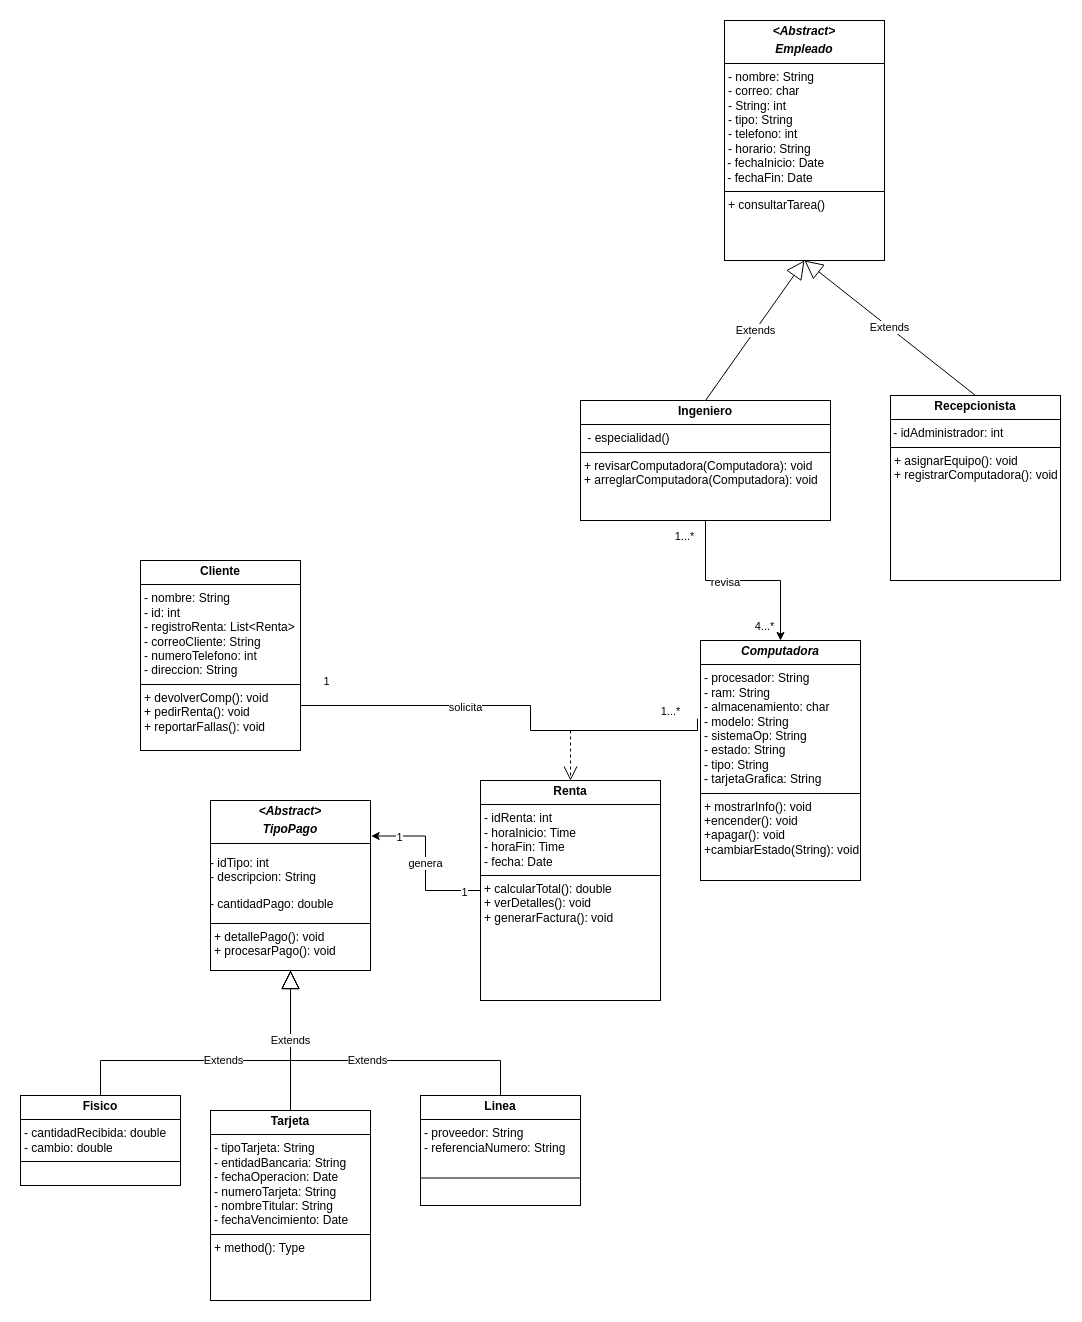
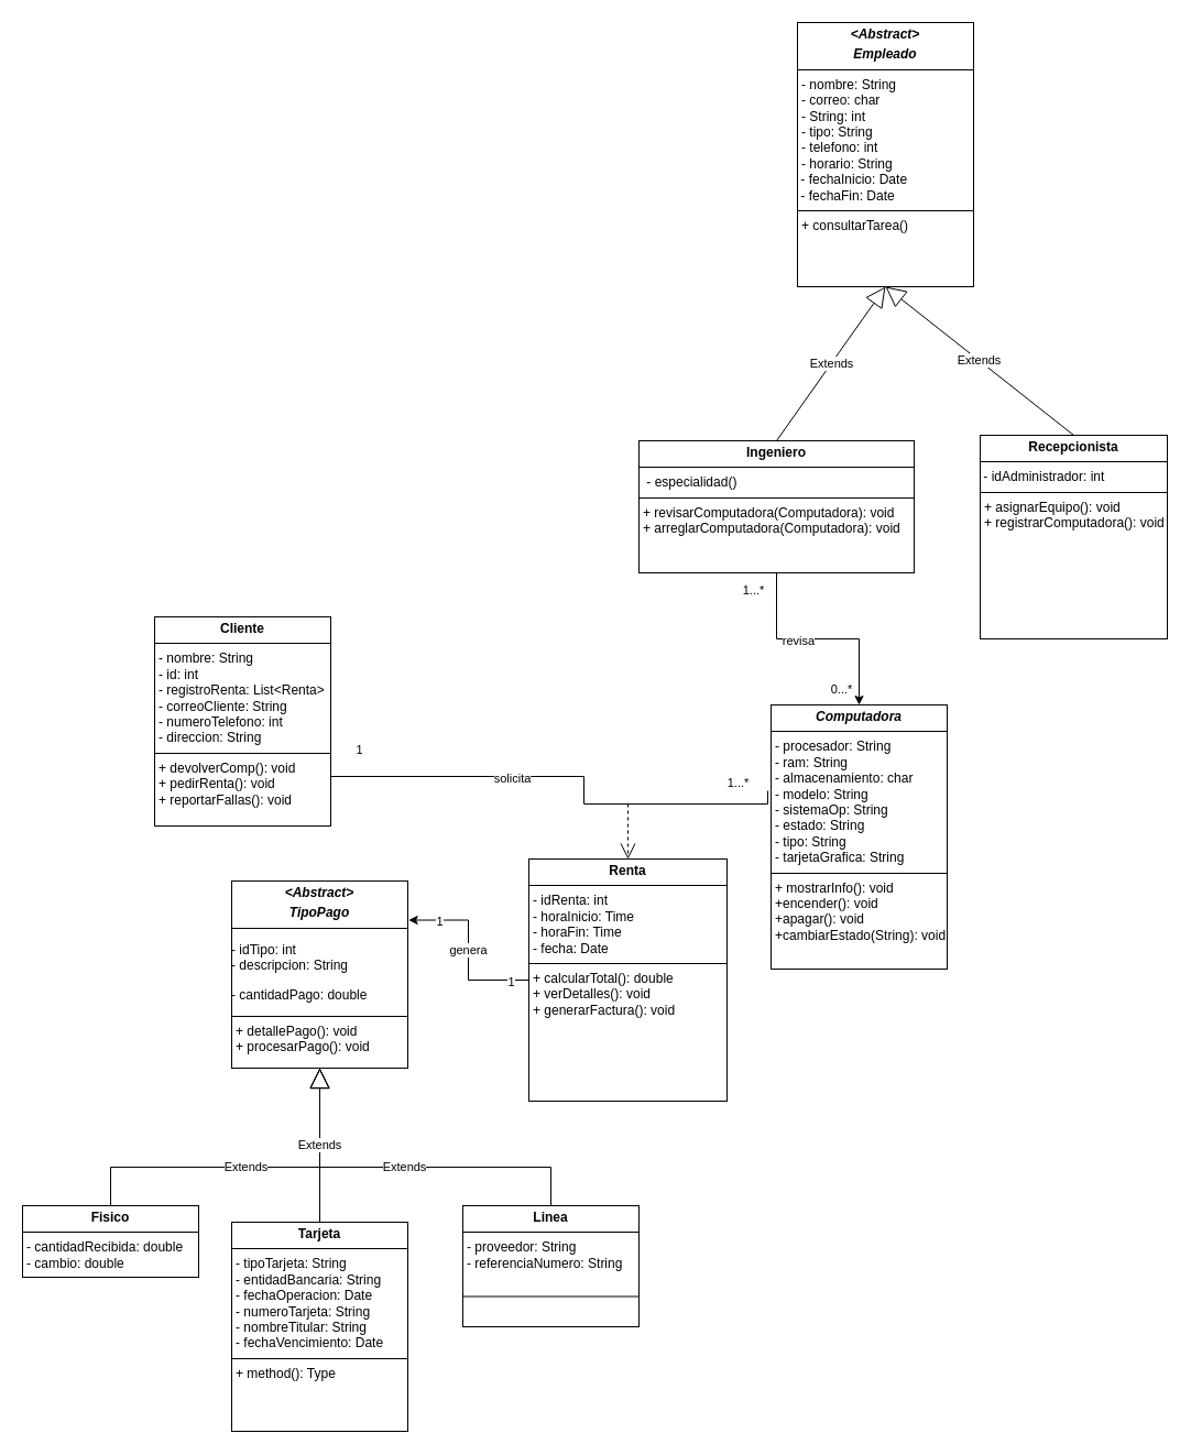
  <mxCell id="0" />
  <mxCell id="1" parent="0" />
  <mxCell id="2" value="&lt;p style=&quot;margin:0px;margin-top:4px;text-align:center;&quot;&gt;&lt;b&gt;Recepcionista&lt;/b&gt;&lt;/p&gt;&lt;hr size=&quot;1&quot; style=&quot;border-style:solid;&quot;&gt;&lt;span style=&quot;background-color: transparent; color: light-dark(rgb(0, 0, 0), rgb(255, 255, 255));&quot;&gt;&amp;nbsp;- idAdministrador: int&lt;/span&gt;&lt;div&gt;&lt;hr size=&quot;1&quot; style=&quot;border-style:solid;&quot;&gt;&lt;p style=&quot;margin:0px;margin-left:4px;&quot;&gt;+ asignarEquipo(): void&lt;/p&gt;&lt;p style=&quot;margin:0px;margin-left:4px;&quot;&gt;+ registrarComputadora(): void&lt;/p&gt;&lt;/div&gt;" style="verticalAlign=top;align=left;overflow=fill;html=1;whiteSpace=wrap;" parent="1" vertex="1"><mxGeometry x="890" y="395" width="170" height="185" as="geometry" /></mxCell>
  <mxCell id="3" value="&lt;p style=&quot;margin:0px;margin-top:4px;text-align:center;&quot;&gt;&lt;b&gt;&lt;i&gt;&amp;lt;Abstract&amp;gt;&lt;/i&gt;&lt;/b&gt;&lt;/p&gt;&lt;p style=&quot;margin:0px;margin-top:4px;text-align:center;&quot;&gt;&lt;b&gt;&lt;i&gt;TipoPago&lt;/i&gt;&lt;/b&gt;&lt;/p&gt;&lt;hr size=&quot;1&quot; style=&quot;border-style:solid;&quot;&gt;&lt;p data-pm-slice=&quot;1 1 []&quot;&gt;- idTipo: int&lt;br&gt;&lt;span style=&quot;background-color: transparent; color: light-dark(rgb(0, 0, 0), rgb(255, 255, 255));&quot;&gt;- descripcion: String&lt;/span&gt;&lt;/p&gt;&lt;p data-pm-slice=&quot;1 1 []&quot;&gt;&lt;span style=&quot;background-color: transparent; color: light-dark(rgb(0, 0, 0), rgb(255, 255, 255));&quot;&gt;- cantidadPago: double&lt;/span&gt;&lt;/p&gt;&lt;hr size=&quot;1&quot; style=&quot;border-style:solid;&quot;&gt;&lt;p style=&quot;margin:0px;margin-left:4px;&quot;&gt;+ detallePago(): void&lt;/p&gt;&lt;p style=&quot;margin:0px;margin-left:4px;&quot;&gt;+ procesarPago(): void&lt;/p&gt;" style="verticalAlign=top;align=left;overflow=fill;html=1;whiteSpace=wrap;" parent="1" vertex="1"><mxGeometry x="210" y="800" width="160" height="170" as="geometry" /></mxCell>
  <mxCell id="4" value="&lt;p style=&quot;margin:0px;margin-top:4px;text-align:center;&quot;&gt;&lt;b&gt;Cliente&lt;/b&gt;&lt;/p&gt;&lt;hr size=&quot;1&quot; style=&quot;border-style:solid;&quot;&gt;&lt;p style=&quot;margin:0px;margin-left:4px;&quot;&gt;- nombre: String&lt;/p&gt;&lt;p style=&quot;margin:0px;margin-left:4px;&quot;&gt;- id: int&lt;/p&gt;&lt;p style=&quot;margin:0px;margin-left:4px;&quot;&gt;- registroRenta: List&amp;lt;Renta&amp;gt;&lt;/p&gt;&lt;p style=&quot;margin:0px;margin-left:4px;&quot;&gt;- correoCliente: String&lt;/p&gt;&lt;p style=&quot;margin:0px;margin-left:4px;&quot;&gt;- numeroTelefono: int&lt;/p&gt;&lt;p style=&quot;margin:0px;margin-left:4px;&quot;&gt;- direccion: String&lt;/p&gt;&lt;hr size=&quot;1&quot; style=&quot;border-style:solid;&quot;&gt;&lt;p style=&quot;margin:0px;margin-left:4px;&quot;&gt;+ devolverComp(): void&lt;/p&gt;&lt;p style=&quot;margin:0px;margin-left:4px;&quot;&gt;+ pedirRenta(): void&lt;/p&gt;&lt;p style=&quot;margin:0px;margin-left:4px;&quot;&gt;+ reportarFallas(): void&lt;/p&gt;" style="verticalAlign=top;align=left;overflow=fill;html=1;whiteSpace=wrap;" parent="1" vertex="1"><mxGeometry x="140" y="560" width="160" height="190" as="geometry" /></mxCell>
  <mxCell id="5" value="&lt;p style=&quot;margin:0px;margin-top:4px;text-align:center;&quot;&gt;&lt;b&gt;&lt;i&gt;&amp;lt;Abstract&amp;gt;&lt;/i&gt;&lt;/b&gt;&lt;/p&gt;&lt;p style=&quot;margin:0px;margin-top:4px;text-align:center;&quot;&gt;&lt;b&gt;&lt;i&gt;Empleado&lt;/i&gt;&lt;/b&gt;&lt;/p&gt;&lt;hr size=&quot;1&quot; style=&quot;border-style:solid;&quot;&gt;&lt;p style=&quot;margin:0px;margin-left:4px;&quot;&gt;&lt;span style=&quot;background-color: transparent; color: light-dark(rgb(0, 0, 0), rgb(255, 255, 255));&quot;&gt;- nombre: String&lt;/span&gt;&lt;/p&gt;&lt;p style=&quot;margin:0px;margin-left:4px;&quot;&gt;- correo: char&lt;/p&gt;&lt;p style=&quot;margin:0px;margin-left:4px;&quot;&gt;- String: int&lt;/p&gt;&lt;p style=&quot;margin:0px;margin-left:4px;&quot;&gt;- tipo: String&lt;/p&gt;&lt;p style=&quot;margin:0px;margin-left:4px;&quot;&gt;- telefono: int&lt;/p&gt;&lt;p style=&quot;margin:0px;margin-left:4px;&quot;&gt;- horario: String&lt;br&gt;&lt;/p&gt;&lt;div&gt;&lt;span style=&quot;background-color: transparent; color: light-dark(rgb(0, 0, 0), rgb(255, 255, 255));&quot;&gt;&amp;nbsp;- fechaInicio: Date&lt;/span&gt;&lt;/div&gt;&lt;div&gt;&lt;span style=&quot;background-color: transparent; color: light-dark(rgb(0, 0, 0), rgb(255, 255, 255));&quot;&gt;&amp;nbsp;- fechaFin: Date&lt;/span&gt;&lt;/div&gt;&lt;hr size=&quot;1&quot; style=&quot;border-style:solid;&quot;&gt;&lt;p style=&quot;margin:0px;margin-left:4px;&quot;&gt;+ consultarTarea()&lt;/p&gt;" style="verticalAlign=top;align=left;overflow=fill;html=1;whiteSpace=wrap;" parent="1" vertex="1"><mxGeometry x="724" y="20" width="160" height="240" as="geometry" /></mxCell>
  <mxCell id="6" value="&lt;p style=&quot;margin:0px;margin-top:4px;text-align:center;&quot;&gt;&lt;b&gt;Renta&lt;/b&gt;&lt;/p&gt;&lt;hr size=&quot;1&quot; style=&quot;border-style:solid;&quot;&gt;&lt;p style=&quot;margin:0px;margin-left:4px;&quot;&gt;- idRenta: int&lt;/p&gt;&lt;p style=&quot;margin:0px;margin-left:4px;&quot;&gt;- horaInicio: Time&lt;/p&gt;&lt;p style=&quot;margin:0px;margin-left:4px;&quot;&gt;- horaFin: Time&lt;/p&gt;&lt;p style=&quot;margin:0px;margin-left:4px;&quot;&gt;- fecha: Date&lt;/p&gt;&lt;hr size=&quot;1&quot; style=&quot;border-style:solid;&quot;&gt;&lt;p style=&quot;margin:0px;margin-left:4px;&quot;&gt;+ calcularTotal(): double&lt;/p&gt;&lt;p style=&quot;margin:0px;margin-left:4px;&quot;&gt;+ verDetalles(): void&lt;/p&gt;&lt;p style=&quot;margin:0px;margin-left:4px;&quot;&gt;+ generarFactura(): void&lt;/p&gt;" style="verticalAlign=top;align=left;overflow=fill;html=1;whiteSpace=wrap;" parent="1" vertex="1"><mxGeometry x="480" y="780" width="180" height="220" as="geometry" /></mxCell>
  <mxCell id="7" value="&lt;p style=&quot;margin:0px;margin-top:4px;text-align:center;&quot;&gt;&lt;b style=&quot;background-color: transparent; color: light-dark(rgb(0, 0, 0), rgb(255, 255, 255));&quot;&gt;&lt;i&gt;Computadora&lt;/i&gt;&lt;/b&gt;&lt;/p&gt;&lt;hr size=&quot;1&quot; style=&quot;border-style:solid;&quot;&gt;&lt;p style=&quot;margin:0px;margin-left:4px;&quot;&gt;- procesador: String&lt;/p&gt;&lt;p style=&quot;margin:0px;margin-left:4px;&quot;&gt;- ram: String&lt;/p&gt;&lt;p style=&quot;margin:0px;margin-left:4px;&quot;&gt;- almacenamiento: char&lt;/p&gt;&lt;p style=&quot;margin:0px;margin-left:4px;&quot;&gt;- modelo: String&lt;/p&gt;&lt;p style=&quot;margin:0px;margin-left:4px;&quot;&gt;- sistemaOp: String&lt;/p&gt;&lt;p style=&quot;margin:0px;margin-left:4px;&quot;&gt;- estado: String&lt;/p&gt;&lt;p style=&quot;margin:0px;margin-left:4px;&quot;&gt;- tipo: String&lt;/p&gt;&lt;p style=&quot;margin:0px;margin-left:4px;&quot;&gt;- tarjetaGrafica: String&lt;/p&gt;&lt;hr size=&quot;1&quot; style=&quot;border-style:solid;&quot;&gt;&lt;p style=&quot;margin:0px;margin-left:4px;&quot;&gt;+ mostrarInfo(): void&lt;/p&gt;&lt;p style=&quot;margin:0px;margin-left:4px;&quot;&gt;+encender(): void&lt;/p&gt;&lt;p style=&quot;margin:0px;margin-left:4px;&quot;&gt;+apagar(): void&lt;/p&gt;&lt;p style=&quot;margin:0px;margin-left:4px;&quot;&gt;+cambiarEstado(String): void&lt;/p&gt;" style="verticalAlign=top;align=left;overflow=fill;html=1;whiteSpace=wrap;" parent="1" vertex="1"><mxGeometry x="700" y="640" width="160" height="240" as="geometry" /></mxCell>
  <mxCell id="8" style="edgeStyle=orthogonalEdgeStyle;rounded=0;orthogonalLoop=1;jettySize=auto;html=1;exitX=0.5;exitY=1;exitDx=0;exitDy=0;entryX=0.5;entryY=0;entryDx=0;entryDy=0;" parent="1" source="10" target="7" edge="1"><mxGeometry relative="1" as="geometry" /></mxCell>
  <mxCell id="9" value="revisa" style="edgeLabel;html=1;align=center;verticalAlign=middle;resizable=0;points=[];" vertex="1" connectable="0" parent="8"><mxGeometry x="-0.192" y="-1" relative="1" as="geometry"><mxPoint as="offset" /></mxGeometry></mxCell>
  <mxCell id="10" value="&lt;p style=&quot;margin:0px;margin-top:4px;text-align:center;&quot;&gt;&lt;b&gt;Ingeniero&lt;/b&gt;&lt;/p&gt;&lt;hr size=&quot;1&quot; style=&quot;border-style:solid;&quot;&gt;&lt;p style=&quot;margin:0px;margin-left:4px;&quot;&gt;&amp;nbsp;- especialidad()&lt;/p&gt;&lt;hr size=&quot;1&quot; style=&quot;border-style:solid;&quot;&gt;&lt;p style=&quot;margin:0px;margin-left:4px;&quot;&gt;+ revisarComputadora(Computadora): void&lt;/p&gt;&lt;p style=&quot;margin:0px;margin-left:4px;&quot;&gt;+ arreglarComputadora(Computadora): void&lt;/p&gt;" style="verticalAlign=top;align=left;overflow=fill;html=1;whiteSpace=wrap;" parent="1" vertex="1"><mxGeometry x="580" y="400" width="250" height="120" as="geometry" /></mxCell>
  <mxCell id="11" value="&lt;p style=&quot;margin:0px;margin-top:4px;text-align:center;&quot;&gt;&lt;b&gt;Linea&lt;/b&gt;&lt;/p&gt;&lt;hr size=&quot;1&quot; style=&quot;border-style:solid;&quot;&gt;&lt;p style=&quot;margin:0px;margin-left:4px;&quot;&gt;- proveedor: String&lt;/p&gt;&lt;p style=&quot;margin:0px;margin-left:4px;&quot;&gt;- referenciaNumero: String&lt;/p&gt;" style="verticalAlign=top;align=left;overflow=fill;html=1;whiteSpace=wrap;" parent="1" vertex="1"><mxGeometry x="420" y="1095" width="160" height="110" as="geometry" /></mxCell>
- <mxCell id="12" value="&lt;p style=&quot;margin:0px;margin-top:4px;text-align:center;&quot;&gt;&lt;b&gt;Fisico&lt;/b&gt;&lt;/p&gt;&lt;hr size=&quot;1&quot; style=&quot;border-style:solid;&quot;&gt;&lt;p style=&quot;margin:0px;margin-left:4px;&quot;&gt;- cantidadRecibida: double&lt;/p&gt;&lt;p style=&quot;margin:0px;margin-left:4px;&quot;&gt;- cambio: double&lt;/p&gt;&lt;hr size=&quot;1&quot; style=&quot;border-style:solid;&quot;&gt;&lt;p style=&quot;margin:0px;margin-left:4px;&quot;&gt;&lt;br&gt;&lt;/p&gt;" style="verticalAlign=top;align=left;overflow=fill;html=1;whiteSpace=wrap;" parent="1" vertex="1"><mxGeometry x="20" y="1095" width="160" height="90" as="geometry" /></mxCell>
+ <mxCell id="12" value="&lt;p style=&quot;margin:0px;margin-top:4px;text-align:center;&quot;&gt;&lt;b&gt;Fisico&lt;/b&gt;&lt;/p&gt;&lt;hr size=&quot;1&quot; style=&quot;border-style:solid;&quot;&gt;&lt;p style=&quot;margin:0px;margin-left:4px;&quot;&gt;- cantidadRecibida: double&lt;/p&gt;&lt;p style=&quot;margin:0px;margin-left:4px;&quot;&gt;- cambio: double&lt;/p&gt;&lt;hr size=&quot;1&quot; style=&quot;border-style:solid;&quot;&gt;&lt;p style=&quot;margin:0px;margin-left:4px;&quot;&gt;&lt;br&gt;&lt;/p&gt;" style="verticalAlign=top;align=left;overflow=fill;html=1;whiteSpace=wrap;" parent="1" vertex="1"><mxGeometry x="20" y="1095" width="160" height="65" as="geometry" /></mxCell>
  <mxCell id="13" value="Extends" style="endArrow=block;endSize=16;endFill=0;html=1;rounded=0;exitX=0.5;exitY=0;exitDx=0;exitDy=0;entryX=0.5;entryY=1;entryDx=0;entryDy=0;" parent="1" source="12" target="3" edge="1"><mxGeometry width="160" relative="1" as="geometry"><mxPoint x="680" y="910" as="sourcePoint" /><mxPoint x="140" y="1020" as="targetPoint" /><Array as="points"><mxPoint x="100" y="1060" /><mxPoint x="290" y="1060" /></Array></mxGeometry></mxCell>
  <mxCell id="14" value="Extends" style="endArrow=block;endSize=16;endFill=0;html=1;rounded=0;exitX=0.5;exitY=0;exitDx=0;exitDy=0;entryX=0.5;entryY=1;entryDx=0;entryDy=0;" parent="1" source="11" edge="1" target="3"><mxGeometry width="160" relative="1" as="geometry"><mxPoint x="680" y="910" as="sourcePoint" /><mxPoint x="340" y="1020" as="targetPoint" /><Array as="points"><mxPoint x="500" y="1060" /><mxPoint x="290" y="1060" /></Array></mxGeometry></mxCell>
  <mxCell id="15" value="" style="endArrow=none;html=1;edgeStyle=orthogonalEdgeStyle;rounded=0;exitX=1;exitY=0.5;exitDx=0;exitDy=0;entryX=-0.019;entryY=0.325;entryDx=0;entryDy=0;entryPerimeter=0;" parent="1" source="4" target="7" edge="1"><mxGeometry relative="1" as="geometry"><mxPoint x="810" y="930" as="sourcePoint" /><mxPoint x="520" y="600" as="targetPoint" /><Array as="points"><mxPoint x="300" y="705" /><mxPoint x="530" y="705" /><mxPoint x="530" y="730" /><mxPoint x="697" y="730" /></Array></mxGeometry></mxCell>
  <mxCell id="16" value="1...*" style="edgeLabel;html=1;align=center;verticalAlign=middle;resizable=0;points=[];" parent="15" vertex="1" connectable="0"><mxGeometry x="-0.081" y="2" relative="1" as="geometry"><mxPoint x="197" y="7" as="offset" /></mxGeometry></mxCell>
  <mxCell id="17" value="solicita" style="edgeLabel;html=1;align=center;verticalAlign=middle;resizable=0;points=[];" vertex="1" connectable="0" parent="15"><mxGeometry x="-0.114" y="-1" relative="1" as="geometry"><mxPoint as="offset" /></mxGeometry></mxCell>
  <mxCell id="18" value="1" style="edgeLabel;html=1;align=center;verticalAlign=middle;resizable=0;points=[];" vertex="1" connectable="0" parent="15"><mxGeometry x="-0.691" y="-2" relative="1" as="geometry"><mxPoint y="-27" as="offset" /></mxGeometry></mxCell>
  <mxCell id="19" value="" style="endArrow=open;endSize=12;dashed=1;html=1;rounded=0;entryX=0.5;entryY=0;entryDx=0;entryDy=0;" parent="1" target="6" edge="1"><mxGeometry width="160" relative="1" as="geometry"><mxPoint x="570" y="730" as="sourcePoint" /><mxPoint x="970" y="930" as="targetPoint" /></mxGeometry></mxCell>
  <mxCell id="20" value="" style="endArrow=none;html=1;rounded=0;entryX=1;entryY=0.75;entryDx=0;entryDy=0;exitX=0;exitY=0.75;exitDx=0;exitDy=0;" parent="1" source="11" target="11" edge="1"><mxGeometry width="50" height="50" relative="1" as="geometry"><mxPoint x="439" y="1155" as="sourcePoint" /><mxPoint x="600" y="1115" as="targetPoint" /><Array as="points" /></mxGeometry></mxCell>
  <mxCell id="21" style="edgeStyle=orthogonalEdgeStyle;rounded=0;orthogonalLoop=1;jettySize=auto;html=1;exitX=0.5;exitY=1;exitDx=0;exitDy=0;" parent="1" source="11" target="11" edge="1"><mxGeometry relative="1" as="geometry" /></mxCell>
  <mxCell id="22" value="1...*" style="edgeLabel;html=1;align=center;verticalAlign=middle;resizable=0;points=[];" parent="1" vertex="1" connectable="0"><mxGeometry x="410" y="540" as="geometry"><mxPoint x="273" y="-5" as="offset" /></mxGeometry></mxCell>
- <mxCell id="23" value="4...*" style="edgeLabel;html=1;align=center;verticalAlign=middle;resizable=0;points=[];" parent="1" vertex="1" connectable="0"><mxGeometry x="490" y="630" as="geometry"><mxPoint x="273" y="-5" as="offset" /></mxGeometry></mxCell>
+ <mxCell id="23" value="0...*" style="edgeLabel;html=1;align=center;verticalAlign=middle;resizable=0;points=[];" parent="1" vertex="1" connectable="0"><mxGeometry x="490" y="630" as="geometry"><mxPoint x="273" y="-5" as="offset" /></mxGeometry></mxCell>
  <mxCell id="24" style="edgeStyle=orthogonalEdgeStyle;rounded=0;orthogonalLoop=1;jettySize=auto;html=1;exitX=0;exitY=0.5;exitDx=0;exitDy=0;entryX=1.004;entryY=0.209;entryDx=0;entryDy=0;entryPerimeter=0;" edge="1" parent="1" source="6" target="3"><mxGeometry relative="1" as="geometry" /></mxCell>
  <mxCell id="25" value="genera" style="edgeLabel;html=1;align=center;verticalAlign=middle;resizable=0;points=[];" vertex="1" connectable="0" parent="24"><mxGeometry x="0.01" y="1" relative="1" as="geometry"><mxPoint as="offset" /></mxGeometry></mxCell>
  <mxCell id="26" value="1" style="edgeLabel;html=1;align=center;verticalAlign=middle;resizable=0;points=[];" vertex="1" connectable="0" parent="24"><mxGeometry x="-0.797" y="1" relative="1" as="geometry"><mxPoint as="offset" /></mxGeometry></mxCell>
  <mxCell id="27" value="1" style="edgeLabel;html=1;align=center;verticalAlign=middle;resizable=0;points=[];" vertex="1" connectable="0" parent="24"><mxGeometry x="0.658" y="1" relative="1" as="geometry"><mxPoint as="offset" /></mxGeometry></mxCell>
  <mxCell id="28" value="&lt;p style=&quot;margin:0px;margin-top:4px;text-align:center;&quot;&gt;&lt;b&gt;Tarjeta&lt;/b&gt;&lt;/p&gt;&lt;hr size=&quot;1&quot; style=&quot;border-style:solid;&quot;&gt;&lt;p style=&quot;margin:0px;margin-left:4px;&quot;&gt;- tipoTarjeta: String&lt;/p&gt;&lt;p style=&quot;margin:0px;margin-left:4px;&quot;&gt;- entidadBancaria: String&lt;/p&gt;&lt;p style=&quot;margin:0px;margin-left:4px;&quot;&gt;- fechaOperacion: Date&lt;/p&gt;&lt;p style=&quot;margin:0px;margin-left:4px;&quot;&gt;- numeroTarjeta: String&lt;/p&gt;&lt;p style=&quot;margin:0px;margin-left:4px;&quot;&gt;- nombreTitular: String&lt;/p&gt;&lt;p style=&quot;margin:0px;margin-left:4px;&quot;&gt;- fechaVencimiento: Date&lt;/p&gt;&lt;hr size=&quot;1&quot; style=&quot;border-style:solid;&quot;&gt;&lt;p style=&quot;margin:0px;margin-left:4px;&quot;&gt;+ method(): Type&lt;/p&gt;" style="verticalAlign=top;align=left;overflow=fill;html=1;whiteSpace=wrap;" vertex="1" parent="1"><mxGeometry x="210" y="1110" width="160" height="190" as="geometry" /></mxCell>
  <mxCell id="29" value="Extends" style="endArrow=block;endSize=16;endFill=0;html=1;rounded=0;entryX=0.5;entryY=1;entryDx=0;entryDy=0;exitX=0.5;exitY=0;exitDx=0;exitDy=0;" edge="1" parent="1" source="28" target="3"><mxGeometry width="160" relative="1" as="geometry"><mxPoint x="470" y="1120" as="sourcePoint" /><mxPoint x="340" y="1000" as="targetPoint" /></mxGeometry></mxCell>
  <mxCell id="30" value="Extends" style="endArrow=block;endSize=16;endFill=0;html=1;rounded=0;entryX=0.5;entryY=1;entryDx=0;entryDy=0;exitX=0.5;exitY=0;exitDx=0;exitDy=0;" edge="1" parent="1" source="10" target="5"><mxGeometry width="160" relative="1" as="geometry"><mxPoint x="610" y="330" as="sourcePoint" /><mxPoint x="770" y="330" as="targetPoint" /></mxGeometry></mxCell>
  <mxCell id="31" value="Extends" style="endArrow=block;endSize=16;endFill=0;html=1;rounded=0;entryX=0.5;entryY=1;entryDx=0;entryDy=0;exitX=0.5;exitY=0;exitDx=0;exitDy=0;" edge="1" parent="1" source="2" target="5"><mxGeometry width="160" relative="1" as="geometry"><mxPoint x="610" y="330" as="sourcePoint" /><mxPoint x="770" y="330" as="targetPoint" /></mxGeometry></mxCell>
